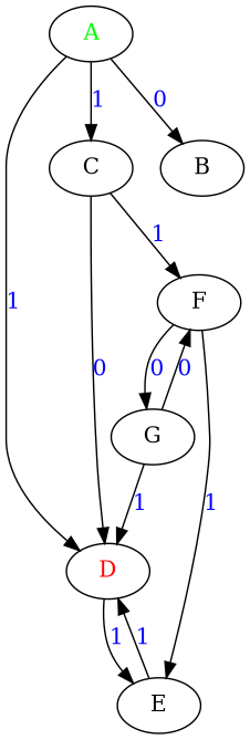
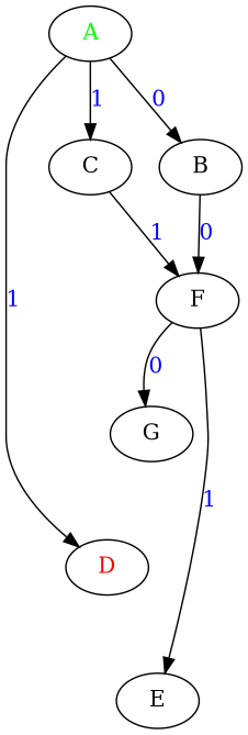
  digraph {
    n1 [label=<<font color="green">A</font>>]
    C
    B
    n4 [label=<<font color="red">D</font>>]
    F
    E
    G
    n1 -> C [label=<<font color="blue">1</font>>]
    n1 -> B [label=<<font color="blue">0</font>>]
    n1 -> n4 [label=<<font color="blue">1</font>>]
-   C -> n4 [label=<<font color="blue">0</font>>]
    C -> F [label=<<font color="blue">1</font>>]
-   n4 -> E [label=<<font color="blue">1</font>>]
    F -> E [label=<<font color="blue">1</font>>]
    F -> G [label=<<font color="blue">0</font>>]
-   E -> n4 [label=<<font color="blue">1</font>>]
-   G -> n4 [label=<<font color="blue">1</font>>]
-   G -> F [label=<<font color="blue">0</font>>]
+   B -> F [label=<<font color="blue">0</font>>]
  }
